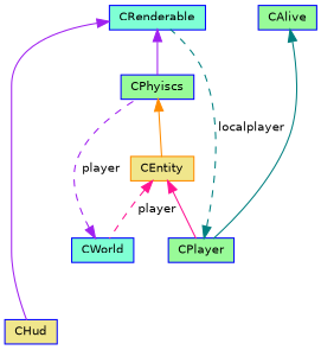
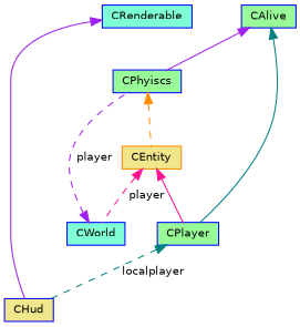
  digraph {
    node [color=blue fillcolor=palegreen fontname=Helvetica fontsize=10 shape=record style=filled]
    edge [color=purple dir=back fontname=Helvetica fontsize=10 labelfontname=Helvetica labelfontsize=10 style=solid]
    n1 [fillcolor=khaki fontcolor=black height=0.2 label=CHud width=0.4]
    n2 [fillcolor=aquamarine height=0.2 label=CRenderable width=0.4]
    n3 [height=0.2 label=CPhyiscs width=0.4]
    n4 [color=darkorange fillcolor=khaki height=0.2 label=CEntity width=0.4]
    n5 [fillcolor=aquamarine height=0.2 label=CWorld width=0.4]
    n6 [height=0.2 label=CPlayer width=0.4]
    n7 [height=0.2 label=CAlive width=0.4]
    n2 -> n1
-   n2 -> n3
-   n3 -> n4 [color=darkorange]
+   n7 -> n3
+   n3 -> n4 [color=darkorange style=dashed]
    n4 -> n5 [color=deeppink label=" player" style=dashed]
    n4 -> n6 [color=deeppink]
    n5 -> n3 [label=" player" style=dashed]
-   n6 -> n2 [color=teal label=" localplayer" style=dashed]
+   n6 -> n1 [color=teal label=" localplayer" style=dashed]
    n7 -> n6 [color=teal]
  }
